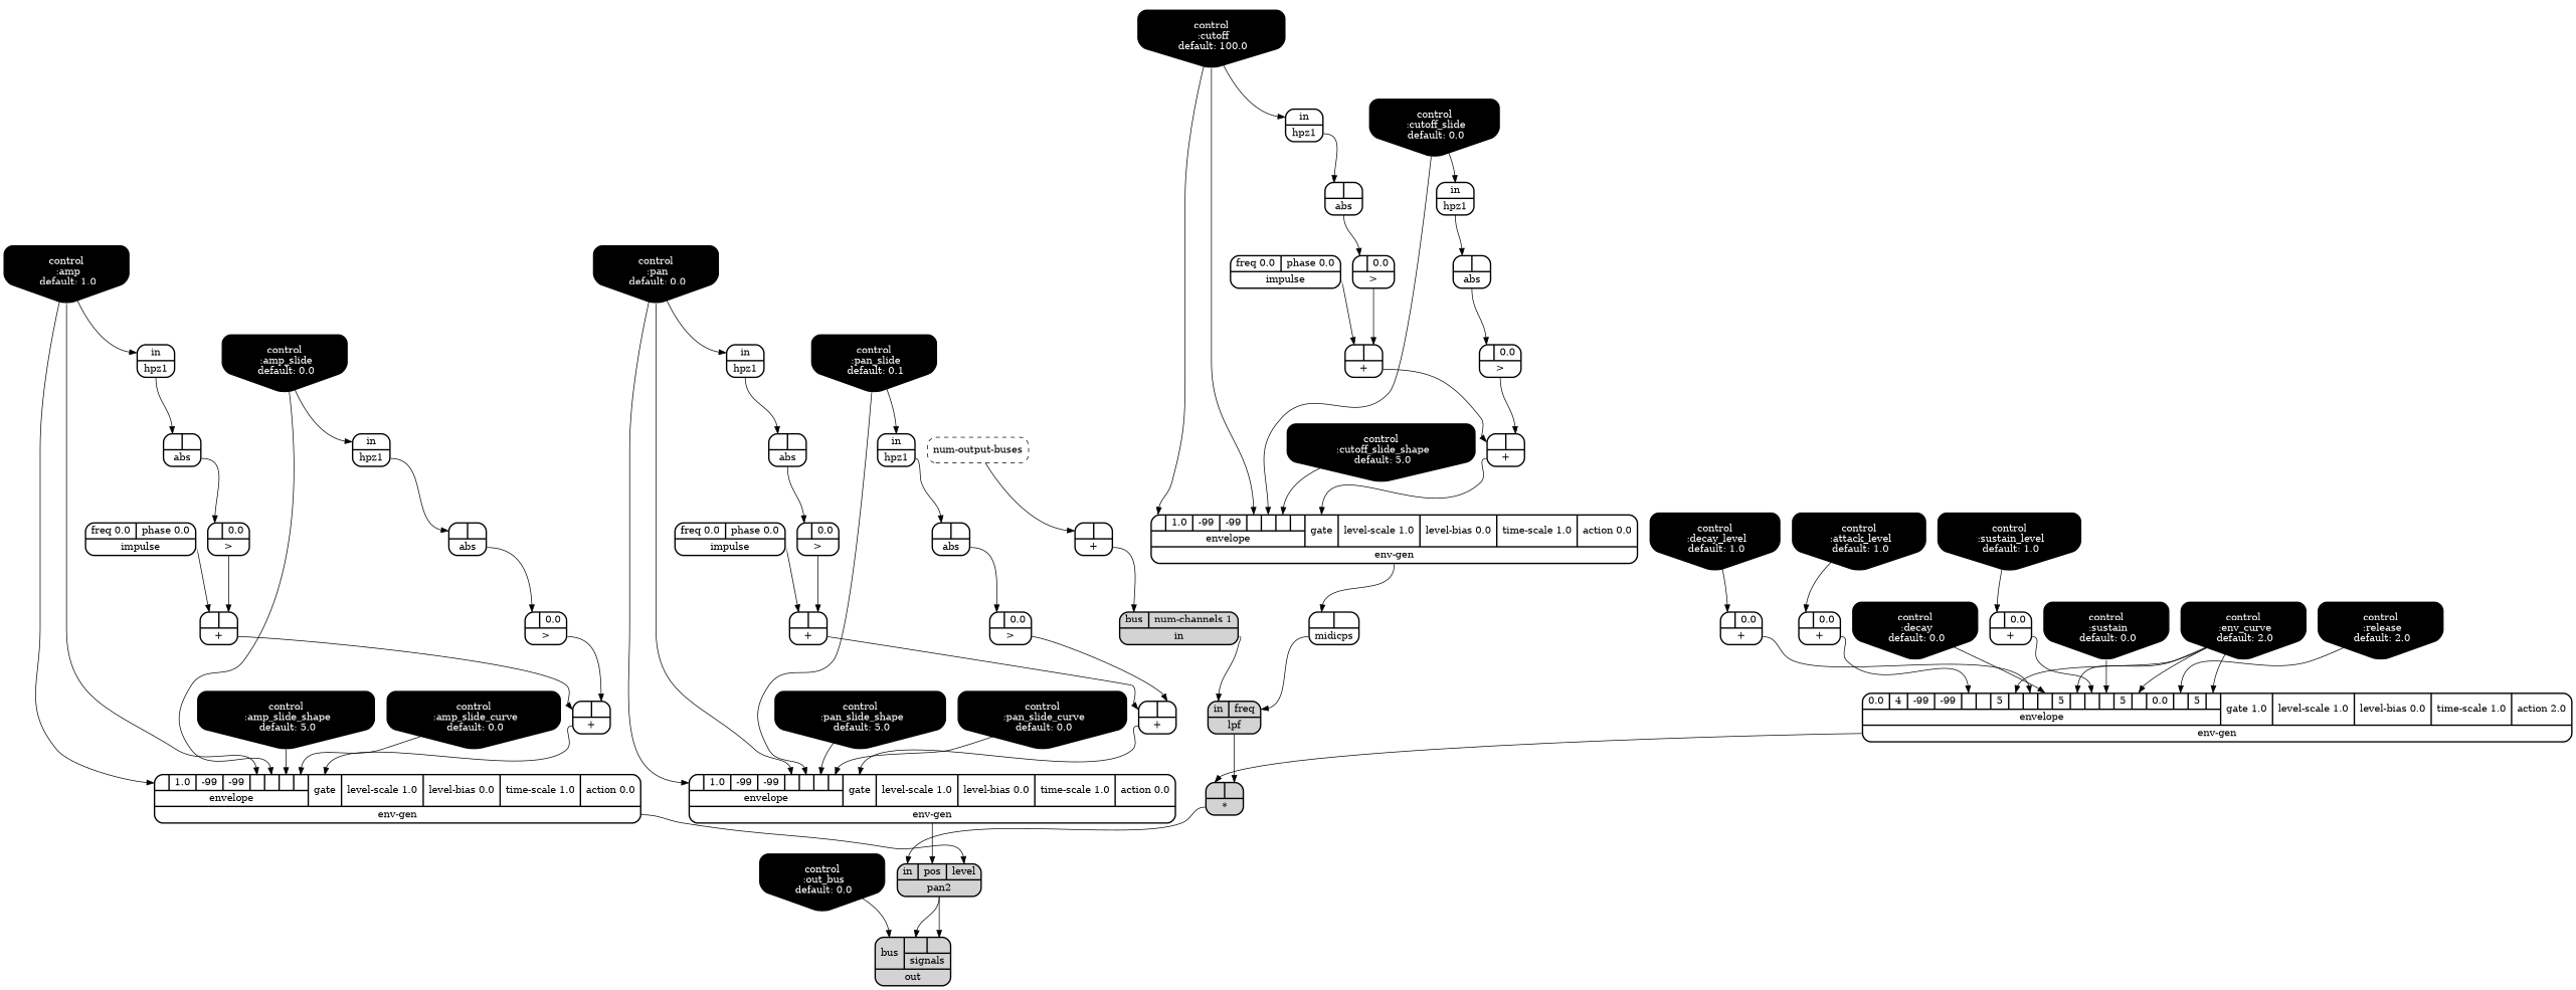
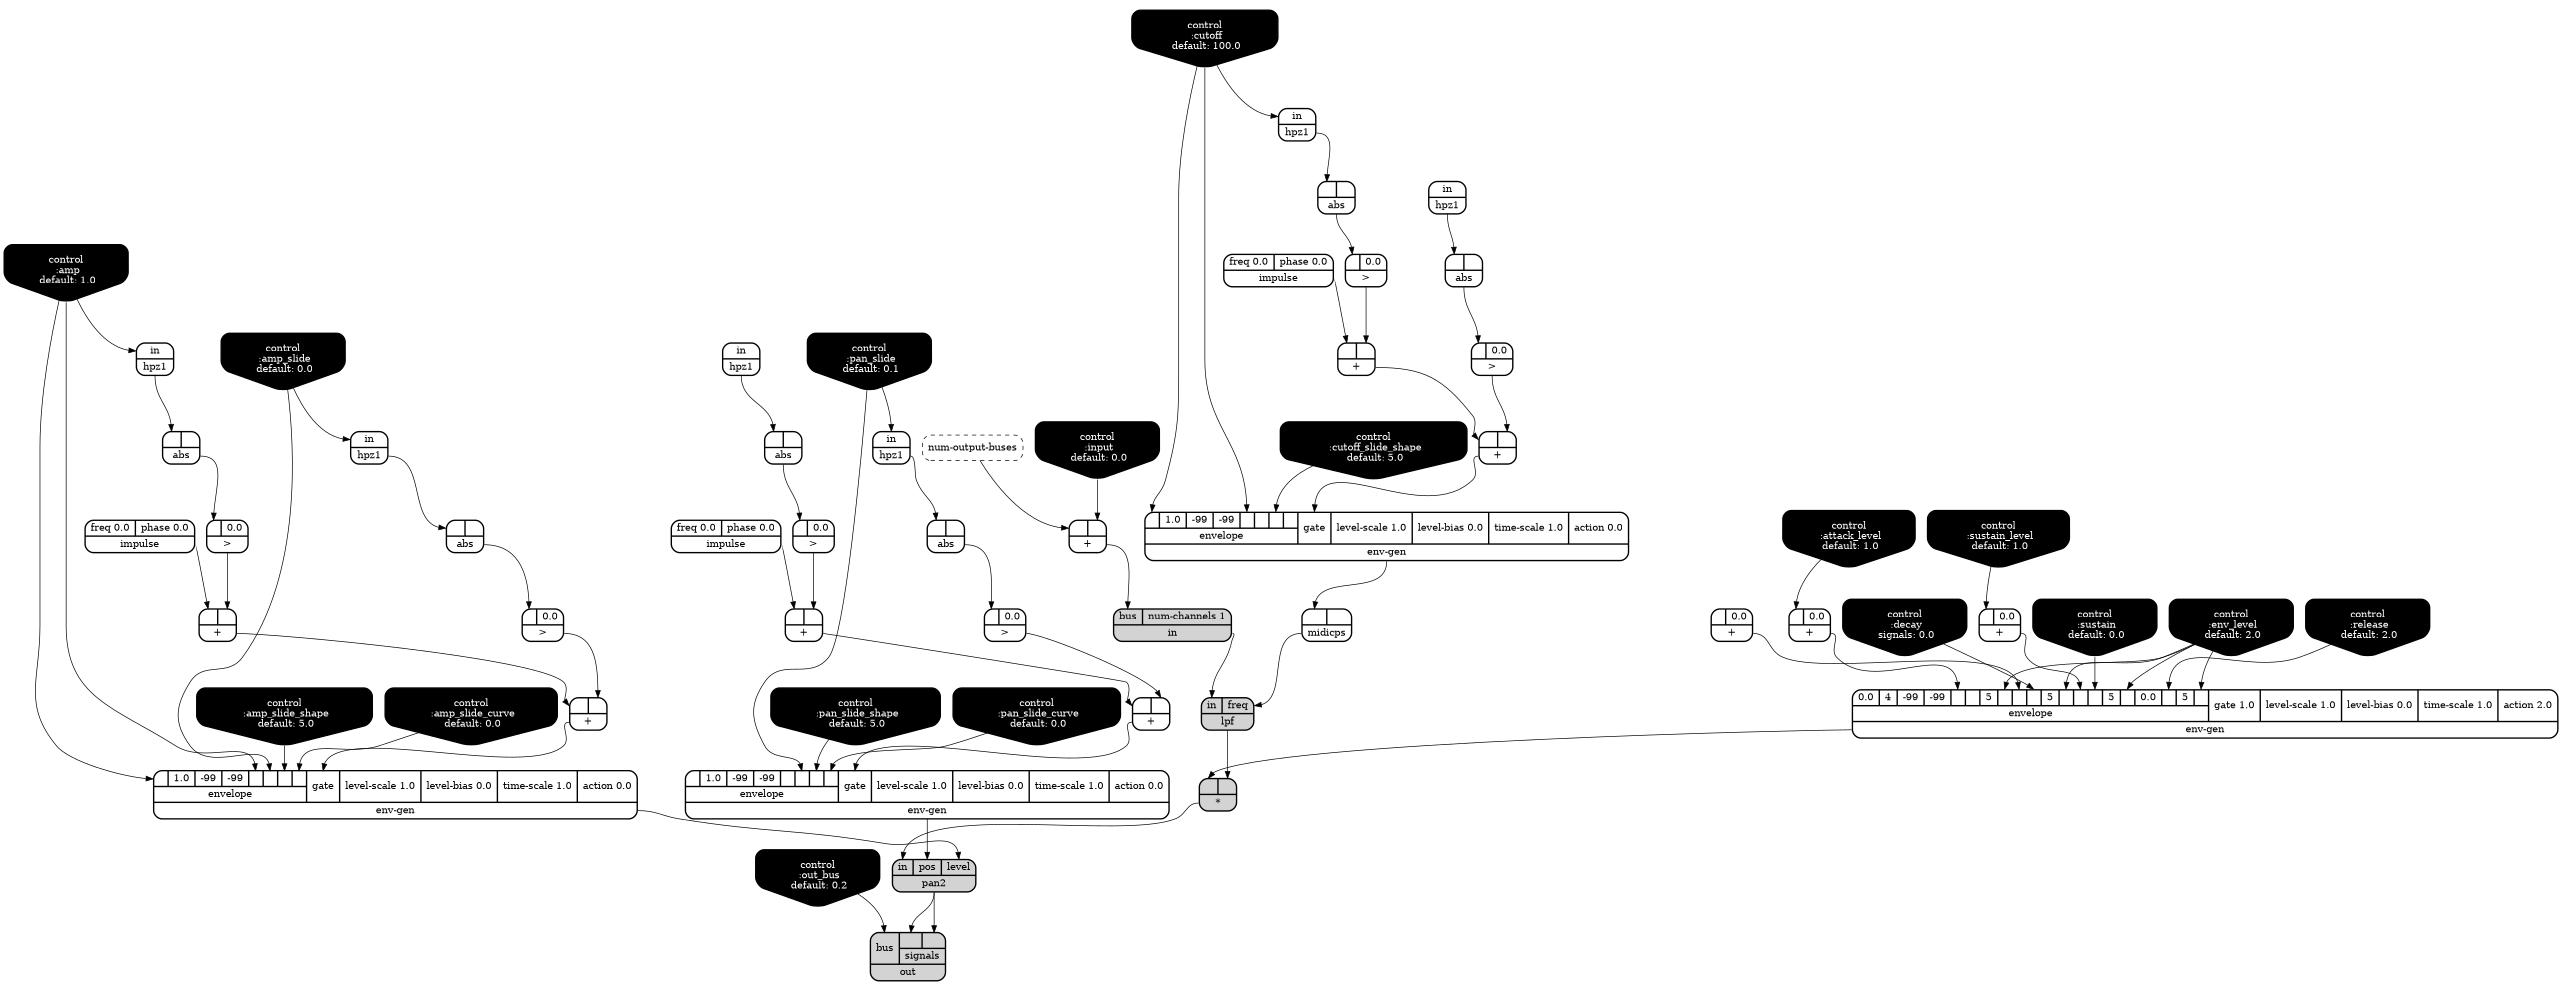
  digraph {
    node [rankdir=LR shape=record style="bold, rounded"]
    edge [headport=a tailport=__UG_NAME__]
    n1 [label="{{ <a> |<b> } |<__UG_NAME__>* }" style="filled, bold, rounded"]
    n2 [label="{{ <in> in|<pos> pos|<level> level} |<__UG_NAME__>pan2 }" style="filled, bold, rounded"]
    n3 [label="{{ <bus> bus|{{<signals___pan2___0>|<signals___pan2___1>}|signals}} |<__UG_NAME__>out }" style="filled, bold, rounded"]
    n4 [label="{{ <a> |<b> } |<__UG_NAME__>+ }"]
    n5 [label="{{ <a> |<b> } |<__UG_NAME__>+ }"]
    n6 [label="{{ {{<envelope___control___0>|1.0|-99|-99|<envelope___control___4>|<envelope___control___5>|<envelope___control___6>|<envelope___control___7>}|envelope}|<gate> gate|<level____scale> level-scale 1.0|<level____bias> level-bias 0.0|<time____scale> time-scale 1.0|<action> action 0.0} |<__UG_NAME__>env-gen }"]
    n7 [label="{{ <a> |<b> } |<__UG_NAME__>+ }"]
    n8 [label="{{ <bus> bus|<num____channels> num-channels 1} |<__UG_NAME__>in }" style="filled, bold, rounded"]
    n9 [label="{{ <in> in|<freq> freq} |<__UG_NAME__>lpf }" style="filled, bold, rounded"]
    n10 [label="{{ <a> |<b> } |<__UG_NAME__>+ }"]
    n11 [label="{{ <a> |<b> } |<__UG_NAME__>+ }"]
    n12 [label="{{ {{<envelope___control___0>|1.0|-99|-99|<envelope___control___4>|<envelope___control___5>|<envelope___control___6>|<envelope___control___7>}|envelope}|<gate> gate|<level____scale> level-scale 1.0|<level____bias> level-bias 0.0|<time____scale> time-scale 1.0|<action> action 0.0} |<__UG_NAME__>env-gen }"]
    n13 [label="{{ <a> |<b> } |<__UG_NAME__>midicps }"]
    n14 [label="{{ <a> |<b> 0.0} |<__UG_NAME__>+ }"]
    n15 [label="{{ {{0.0|4|-99|-99|<envelope___binary____op____u____gen___4>|<envelope___control___5>|5|<envelope___control___7>|<envelope___binary____op____u____gen___8>|<envelope___control___9>|5|<envelope___control___11>|<envelope___binary____op____u____gen___12>|<envelope___control___13>|5|<envelope___control___15>|0.0|<envelope___control___17>|5|<envelope___control___19>}|envelope}|<gate> gate 1.0|<level____scale> level-scale 1.0|<level____bias> level-bias 0.0|<time____scale> time-scale 1.0|<action> action 2.0} |<__UG_NAME__>env-gen }"]
    n16 [label="{{ <a> |<b> } |<__UG_NAME__>+ }"]
    n17 [label="{{ <a> |<b> } |<__UG_NAME__>+ }"]
    n18 [label="{{ {{<envelope___control___0>|1.0|-99|-99|<envelope___control___4>|<envelope___control___5>|<envelope___control___6>|<envelope___control___7>}|envelope}|<gate> gate|<level____scale> level-scale 1.0|<level____bias> level-bias 0.0|<time____scale> time-scale 1.0|<action> action 0.0} |<__UG_NAME__>env-gen }"]
    n19 [label="{{ <a> |<b> 0.0} |<__UG_NAME__>+ }"]
    n20 [label="{{ <a> |<b> 0.0} |<__UG_NAME__>+ }"]
    n21 [label="{{ <a> |<b> 0.0} |<__UG_NAME__>\> }"]
    n22 [label="{{ <a> |<b> 0.0} |<__UG_NAME__>\> }"]
    n23 [label="{{ <a> |<b> 0.0} |<__UG_NAME__>\> }"]
    n24 [label="{{ <a> |<b> 0.0} |<__UG_NAME__>\> }"]
    n25 [label="{{ <a> |<b> 0.0} |<__UG_NAME__>\> }"]
    n26 [label="{{ <a> |<b> 0.0} |<__UG_NAME__>\> }"]
    n27 [label="{{ <a> |<b> } |<__UG_NAME__>abs }"]
    n28 [label="{{ <a> |<b> } |<__UG_NAME__>abs }"]
    n29 [label="{{ <a> |<b> } |<__UG_NAME__>abs }"]
    n30 [label="{{ <a> |<b> } |<__UG_NAME__>abs }"]
    n31 [label="{{ <a> |<b> } |<__UG_NAME__>abs }"]
    n32 [label="{{ <a> |<b> } |<__UG_NAME__>abs }"]
    n33 [fillcolor=black fontcolor=white label="control\n :amp\n default: 1.0" shape=invhouse style="rounded, filled, bold" rankdir=""]
    n34 [label="{{ <in> in} |<__UG_NAME__>hpz1 }"]
    n35 [fillcolor=black fontcolor=white label="control\n :amp_slide\n default: 0.0" shape=invhouse style="rounded, filled, bold" rankdir=""]
    n36 [label="{{ <in> in} |<__UG_NAME__>hpz1 }"]
    n37 [fillcolor=black fontcolor=white label="control\n :amp_slide_shape\n default: 5.0" shape=invhouse style="rounded, filled, bold" rankdir=""]
    n38 [fillcolor=black fontcolor=white label="control\n :amp_slide_curve\n default: 0.0" shape=invhouse style="rounded, filled, bold" rankdir=""]
-   n39 [fillcolor=black fontcolor=white label="control\n :pan\n default: 0.0" shape=invhouse style="rounded, filled, bold" rankdir=""]
    n40 [label="{{ <in> in} |<__UG_NAME__>hpz1 }"]
    n41 [fillcolor=black fontcolor=white label="control\n :pan_slide\n default: 0.1" shape=invhouse style="rounded, filled, bold" rankdir=""]
    n42 [label="{{ <in> in} |<__UG_NAME__>hpz1 }"]
    n43 [fillcolor=black fontcolor=white label="control\n :pan_slide_shape\n default: 5.0" shape=invhouse style="rounded, filled, bold" rankdir=""]
    n44 [fillcolor=black fontcolor=white label="control\n :pan_slide_curve\n default: 0.0" shape=invhouse style="rounded, filled, bold" rankdir=""]
-   n45 [fillcolor=black fontcolor=white label="control\n :decay\n default: 0.0" shape=invhouse style="rounded, filled, bold" rankdir=""]
+   n45 [fillcolor=black fontcolor=white label="control\n :decay\n signals: 0.0" shape=invhouse style="rounded, filled, bold" rankdir=""]
    n46 [fillcolor=black fontcolor=white label="control\n :sustain\n default: 0.0" shape=invhouse style="rounded, filled, bold" rankdir=""]
    n47 [fillcolor=black fontcolor=white label="control\n :release\n default: 2.0" shape=invhouse style="rounded, filled, bold" rankdir=""]
    n48 [fillcolor=black fontcolor=white label="control\n :attack_level\n default: 1.0" shape=invhouse style="rounded, filled, bold" rankdir=""]
-   n49 [fillcolor=black fontcolor=white label="control\n :decay_level\n default: 1.0" shape=invhouse style="rounded, filled, bold" rankdir=""]
    n50 [fillcolor=black fontcolor=white label="control\n :sustain_level\n default: 1.0" shape=invhouse style="rounded, filled, bold" rankdir=""]
-   n51 [fillcolor=black fontcolor=white label="control\n :env_curve\n default: 2.0" shape=invhouse style="rounded, filled, bold" rankdir=""]
+   n51 [fillcolor=black fontcolor=white label="control\n :env_level\n default: 2.0" shape=invhouse style="rounded, filled, bold" rankdir=""]
    n52 [fillcolor=black fontcolor=white label="control\n :cutoff\n default: 100.0" shape=invhouse style="rounded, filled, bold" rankdir=""]
    n53 [label="{{ <in> in} |<__UG_NAME__>hpz1 }"]
-   n54 [fillcolor=black fontcolor=white label="control\n :cutoff_slide\n default: 0.0" shape=invhouse style="rounded, filled, bold" rankdir=""]
    n55 [label="{{ <in> in} |<__UG_NAME__>hpz1 }"]
    n56 [fillcolor=black fontcolor=white label="control\n :cutoff_slide_shape\n default: 5.0" shape=invhouse style="rounded, filled, bold" rankdir=""]
-   n58 [fillcolor=black fontcolor=white label="control\n :out_bus\n default: 0.0" shape=invhouse style="rounded, filled, bold" rankdir=""]
+   n57 [fillcolor=black fontcolor=white label="control\n :input\n default: 0.0" shape=invhouse style="rounded, filled, bold" rankdir=""]
+   n58 [fillcolor=black fontcolor=white label="control\n :out_bus\n default: 0.2" shape=invhouse style="rounded, filled, bold" rankdir=""]
    n59 [label="{{ <freq> freq 0.0|<phase> phase 0.0} |<__UG_NAME__>impulse }"]
    n60 [label="{{ <freq> freq 0.0|<phase> phase 0.0} |<__UG_NAME__>impulse }"]
    n61 [label="{{ <freq> freq 0.0|<phase> phase 0.0} |<__UG_NAME__>impulse }"]
    n62 [label="{<__UG_NAME__>num-output-buses }" style="dashed, rounded"]
    n1 -> n2 [headport=in]
    n2 -> n3 [headport=signals___pan2___0]
    n2 -> n3 [headport=signals___pan2___1]
    n4 -> n5
    n5 -> n6 [headport=gate]
    n6 -> n2 [headport=level]
    n7 -> n8 [headport=bus]
    n8 -> n9 [headport=in]
    n9 -> n1 [headport=b]
    n10 -> n11
    n11 -> n12 [headport=gate]
    n12 -> n13
    n13 -> n9 [headport=freq]
    n14 -> n15 [headport=envelope___binary____op____u____gen___8]
    n15 -> n1
    n16 -> n17
    n17 -> n18 [headport=gate]
    n18 -> n2 [headport=pos]
    n19 -> n15 [headport=envelope___binary____op____u____gen___4]
    n20 -> n15 [headport=envelope___binary____op____u____gen___12]
    n21 -> n4 [headport=b]
    n22 -> n10 [headport=b]
    n23 -> n11 [headport=b]
    n24 -> n16 [headport=b]
    n25 -> n17 [headport=b]
    n26 -> n5 [headport=b]
    n27 -> n21
    n28 -> n22
    n29 -> n23
    n30 -> n26
    n31 -> n24
    n32 -> n25
    n33 -> n6 [headport=envelope___control___0]
    n33 -> n6 [headport=envelope___control___4]
    n33 -> n34 [headport=in]
    n34 -> n27
    n35 -> n6 [headport=envelope___control___5]
    n35 -> n36 [headport=in]
    n36 -> n30
    n37 -> n6 [headport=envelope___control___6]
    n38 -> n6 [headport=envelope___control___7]
-   n39 -> n18 [headport=envelope___control___0]
-   n39 -> n18 [headport=envelope___control___4]
-   n39 -> n40 [headport=in]
    n40 -> n31
    n41 -> n18 [headport=envelope___control___5]
    n41 -> n42 [headport=in]
    n42 -> n32
    n43 -> n18 [headport=envelope___control___6]
    n44 -> n18 [headport=envelope___control___7]
    n45 -> n15 [headport=envelope___control___9]
    n46 -> n15 [headport=envelope___control___13]
    n47 -> n15 [headport=envelope___control___17]
    n48 -> n19
-   n49 -> n14
    n50 -> n20
    n51 -> n15 [headport=envelope___control___7]
    n51 -> n15 [headport=envelope___control___11]
    n51 -> n15 [headport=envelope___control___15]
    n51 -> n15 [headport=envelope___control___19]
    n52 -> n12 [headport=envelope___control___0]
    n52 -> n12 [headport=envelope___control___4]
    n52 -> n53 [headport=in]
    n53 -> n28
-   n54 -> n12 [headport=envelope___control___5]
-   n54 -> n55 [headport=in]
    n55 -> n29
    n56 -> n12 [headport=envelope___control___6]
+   n57 -> n7 [headport=b]
    n58 -> n3 [headport=bus]
    n59 -> n4
    n60 -> n10
    n61 -> n16
    n62 -> n7
  }
